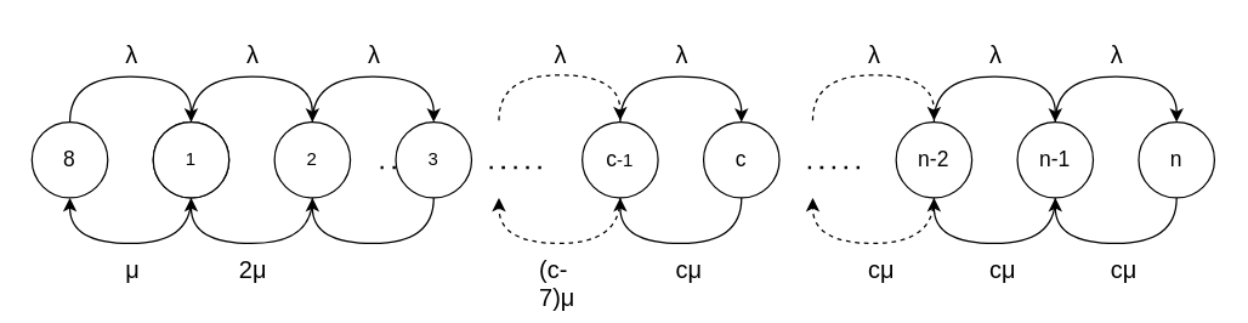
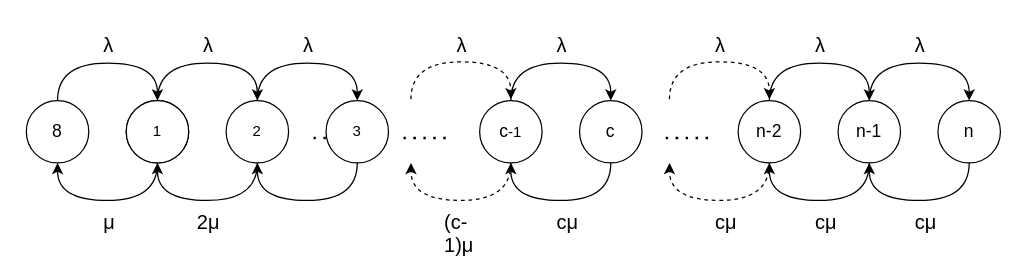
  <mxCell id="0" />
  <mxCell id="1" parent="0" />
  <mxCell id="2" style="edgeStyle=orthogonalEdgeStyle;rounded=0;orthogonalLoop=1;jettySize=auto;html=1;exitX=0.5;exitY=0;exitDx=0;exitDy=0;entryX=0.5;entryY=0;entryDx=0;entryDy=0;fontSize=14;curved=1;" edge="1" parent="1" source="3" target="4"><mxGeometry relative="1" as="geometry"><Array as="points"><mxPoint x="45" y="50" /><mxPoint x="125" y="50" /></Array></mxGeometry></mxCell>
  <mxCell id="3" value="&lt;font style=&quot;font-size: 14px&quot;&gt;8&lt;/font&gt;" style="ellipse;whiteSpace=wrap;html=1;aspect=fixed;" vertex="1" parent="1"><mxGeometry x="20" y="80" width="50" height="50" as="geometry" /></mxCell>
  <mxCell id="4" value="1" style="ellipse;whiteSpace=wrap;html=1;aspect=fixed;" vertex="1" parent="1"><mxGeometry x="100" y="80" width="50" height="50" as="geometry" /></mxCell>
  <mxCell id="5" style="edgeStyle=orthogonalEdgeStyle;rounded=0;orthogonalLoop=1;jettySize=auto;html=1;exitX=0.5;exitY=0;exitDx=0;exitDy=0;entryX=0.5;entryY=0;entryDx=0;entryDy=0;fontSize=14;curved=1;" edge="1" parent="1"><mxGeometry relative="1" as="geometry"><mxPoint x="125" y="130" as="sourcePoint" /><mxPoint x="45" y="130" as="targetPoint" /><Array as="points"><mxPoint x="125" y="160" /><mxPoint x="45" y="160" /></Array></mxGeometry></mxCell>
  <mxCell id="6" value="&lt;font style=&quot;font-size: 16px&quot;&gt;λ&lt;/font&gt;" style="text;whiteSpace=wrap;html=1;fontSize=14;" vertex="1" parent="1"><mxGeometry x="80" y="20" width="30" height="30" as="geometry" /></mxCell>
  <mxCell id="7" value="μ" style="text;whiteSpace=wrap;html=1;fontSize=16;" vertex="1" parent="1"><mxGeometry x="80" y="161" width="40" height="30" as="geometry" /></mxCell>
  <mxCell id="8" style="edgeStyle=orthogonalEdgeStyle;rounded=0;orthogonalLoop=1;jettySize=auto;html=1;exitX=0.5;exitY=0;exitDx=0;exitDy=0;entryX=0.5;entryY=0;entryDx=0;entryDy=0;fontSize=14;curved=1;" edge="1" source="9" target="10" parent="1"><mxGeometry relative="1" as="geometry"><Array as="points"><mxPoint x="125" y="50" /><mxPoint x="205" y="50" /></Array></mxGeometry></mxCell>
  <mxCell id="9" value="1" style="ellipse;whiteSpace=wrap;html=1;aspect=fixed;" vertex="1" parent="1"><mxGeometry x="100" y="80" width="50" height="50" as="geometry" /></mxCell>
  <mxCell id="10" value="2" style="ellipse;whiteSpace=wrap;html=1;aspect=fixed;" vertex="1" parent="1"><mxGeometry x="180" y="80" width="50" height="50" as="geometry" /></mxCell>
  <mxCell id="11" style="edgeStyle=orthogonalEdgeStyle;rounded=0;orthogonalLoop=1;jettySize=auto;html=1;exitX=0.5;exitY=0;exitDx=0;exitDy=0;entryX=0.5;entryY=0;entryDx=0;entryDy=0;fontSize=14;curved=1;" edge="1" parent="1"><mxGeometry relative="1" as="geometry"><mxPoint x="205" y="130" as="sourcePoint" /><mxPoint x="125" y="130" as="targetPoint" /><Array as="points"><mxPoint x="205" y="160" /><mxPoint x="125" y="160" /></Array></mxGeometry></mxCell>
  <mxCell id="12" value="&lt;font style=&quot;font-size: 16px&quot;&gt;λ&lt;/font&gt;" style="text;whiteSpace=wrap;html=1;fontSize=14;" vertex="1" parent="1"><mxGeometry x="160" y="20" width="30" height="30" as="geometry" /></mxCell>
  <mxCell id="13" value="2μ" style="text;whiteSpace=wrap;html=1;fontSize=16;" vertex="1" parent="1"><mxGeometry x="155" y="161" width="40" height="30" as="geometry" /></mxCell>
  <mxCell id="14" value="" style="endArrow=none;dashed=1;html=1;dashPattern=1 3;strokeWidth=2;rounded=0;fontSize=16;curved=1;" edge="1" parent="1"><mxGeometry width="50" height="50" relative="1" as="geometry"><mxPoint x="250" y="110" as="sourcePoint" /><mxPoint x="310" y="110" as="targetPoint" /></mxGeometry></mxCell>
  <mxCell id="15" value="&lt;font style=&quot;font-size: 14px&quot;&gt;n-2&lt;/font&gt;" style="ellipse;whiteSpace=wrap;html=1;aspect=fixed;" vertex="1" parent="1"><mxGeometry x="590" y="80" width="50" height="50" as="geometry" /></mxCell>
- <mxCell id="16" value="(c-7)μ" style="text;whiteSpace=wrap;html=1;fontSize=16;" vertex="1" parent="1"><mxGeometry x="353" y="161" width="40" height="30" as="geometry" /></mxCell>
+ <mxCell id="16" value="(c-1)μ" style="text;whiteSpace=wrap;html=1;fontSize=16;" vertex="1" parent="1"><mxGeometry x="353" y="161" width="40" height="30" as="geometry" /></mxCell>
  <mxCell id="17" style="edgeStyle=orthogonalEdgeStyle;rounded=0;orthogonalLoop=1;jettySize=auto;html=1;exitX=0.5;exitY=0;exitDx=0;exitDy=0;entryX=0.5;entryY=0;entryDx=0;entryDy=0;fontSize=14;curved=1;dashed=1;" edge="1" parent="1"><mxGeometry relative="1" as="geometry"><mxPoint x="408" y="130" as="sourcePoint" /><mxPoint x="328" y="130" as="targetPoint" /><Array as="points"><mxPoint x="408" y="160" /><mxPoint x="328" y="160" /></Array></mxGeometry></mxCell>
  <mxCell id="18" style="edgeStyle=orthogonalEdgeStyle;rounded=0;orthogonalLoop=1;jettySize=auto;html=1;exitX=0.5;exitY=0;exitDx=0;exitDy=0;entryX=0.5;entryY=0;entryDx=0;entryDy=0;fontSize=14;curved=1;dashed=1;" edge="1" parent="1"><mxGeometry relative="1" as="geometry"><mxPoint x="328" y="79" as="sourcePoint" /><mxPoint x="408" y="79" as="targetPoint" /><Array as="points"><mxPoint x="328" y="49" /><mxPoint x="408" y="49" /></Array></mxGeometry></mxCell>
  <mxCell id="19" value="&lt;font style=&quot;font-size: 16px&quot;&gt;λ&lt;/font&gt;" style="text;whiteSpace=wrap;html=1;fontSize=14;" vertex="1" parent="1"><mxGeometry x="363" y="20" width="30" height="30" as="geometry" /></mxCell>
  <mxCell id="20" value="&lt;font style=&quot;font-size: 14px&quot;&gt;n-1&lt;/font&gt;" style="ellipse;whiteSpace=wrap;html=1;aspect=fixed;" vertex="1" parent="1"><mxGeometry x="670" y="80" width="50" height="50" as="geometry" /></mxCell>
  <mxCell id="21" value="cμ" style="text;whiteSpace=wrap;html=1;fontSize=16;" vertex="1" parent="1"><mxGeometry x="650" y="161" width="40" height="30" as="geometry" /></mxCell>
  <mxCell id="22" style="edgeStyle=orthogonalEdgeStyle;rounded=0;orthogonalLoop=1;jettySize=auto;html=1;exitX=0.5;exitY=0;exitDx=0;exitDy=0;entryX=0.5;entryY=0;entryDx=0;entryDy=0;fontSize=14;curved=1;" edge="1" parent="1"><mxGeometry relative="1" as="geometry"><mxPoint x="695" y="130" as="sourcePoint" /><mxPoint x="615" y="130" as="targetPoint" /><Array as="points"><mxPoint x="695" y="160" /><mxPoint x="615" y="160" /></Array></mxGeometry></mxCell>
  <mxCell id="23" style="edgeStyle=orthogonalEdgeStyle;rounded=0;orthogonalLoop=1;jettySize=auto;html=1;exitX=0.5;exitY=0;exitDx=0;exitDy=0;entryX=0.5;entryY=0;entryDx=0;entryDy=0;fontSize=14;curved=1;" edge="1" parent="1"><mxGeometry relative="1" as="geometry"><mxPoint x="615" y="80" as="sourcePoint" /><mxPoint x="695" y="80" as="targetPoint" /><Array as="points"><mxPoint x="615" y="50" /><mxPoint x="695" y="50" /></Array></mxGeometry></mxCell>
  <mxCell id="24" value="&lt;font style=&quot;font-size: 16px&quot;&gt;λ&lt;/font&gt;" style="text;whiteSpace=wrap;html=1;fontSize=14;" vertex="1" parent="1"><mxGeometry x="650" y="20" width="30" height="30" as="geometry" /></mxCell>
  <mxCell id="25" value="&lt;font style=&quot;font-size: 14px&quot;&gt;n&lt;/font&gt;" style="ellipse;whiteSpace=wrap;html=1;aspect=fixed;" vertex="1" parent="1"><mxGeometry x="750" y="80" width="50" height="50" as="geometry" /></mxCell>
  <mxCell id="26" value="cμ" style="text;whiteSpace=wrap;html=1;fontSize=16;" vertex="1" parent="1"><mxGeometry x="730" y="161" width="40" height="30" as="geometry" /></mxCell>
  <mxCell id="27" style="edgeStyle=orthogonalEdgeStyle;rounded=0;orthogonalLoop=1;jettySize=auto;html=1;exitX=0.5;exitY=0;exitDx=0;exitDy=0;entryX=0.5;entryY=0;entryDx=0;entryDy=0;fontSize=14;curved=1;" edge="1" parent="1"><mxGeometry relative="1" as="geometry"><mxPoint x="775" y="130" as="sourcePoint" /><mxPoint x="695" y="130" as="targetPoint" /><Array as="points"><mxPoint x="775" y="160" /><mxPoint x="695" y="160" /></Array></mxGeometry></mxCell>
  <mxCell id="28" style="edgeStyle=orthogonalEdgeStyle;rounded=0;orthogonalLoop=1;jettySize=auto;html=1;exitX=0.5;exitY=0;exitDx=0;exitDy=0;entryX=0.5;entryY=0;entryDx=0;entryDy=0;fontSize=14;curved=1;" edge="1" target="25" parent="1"><mxGeometry relative="1" as="geometry"><mxPoint x="695" y="80" as="sourcePoint" /><Array as="points"><mxPoint x="695" y="50" /><mxPoint x="775" y="50" /></Array></mxGeometry></mxCell>
  <mxCell id="29" value="&lt;font style=&quot;font-size: 16px&quot;&gt;λ&lt;/font&gt;" style="text;whiteSpace=wrap;html=1;fontSize=14;" vertex="1" parent="1"><mxGeometry x="730" y="20" width="30" height="30" as="geometry" /></mxCell>
  <mxCell id="30" value="3" style="ellipse;whiteSpace=wrap;html=1;aspect=fixed;" vertex="1" parent="1"><mxGeometry x="260" y="80" width="50" height="50" as="geometry" /></mxCell>
  <mxCell id="31" value="&lt;font style=&quot;font-size: 16px&quot;&gt;λ&lt;/font&gt;" style="text;whiteSpace=wrap;html=1;fontSize=14;" vertex="1" parent="1"><mxGeometry x="240" y="20" width="30" height="30" as="geometry" /></mxCell>
  <mxCell id="32" style="edgeStyle=orthogonalEdgeStyle;rounded=0;orthogonalLoop=1;jettySize=auto;html=1;exitX=0.5;exitY=0;exitDx=0;exitDy=0;entryX=0.5;entryY=0;entryDx=0;entryDy=0;fontSize=14;curved=1;" edge="1" target="30" parent="1"><mxGeometry relative="1" as="geometry"><mxPoint x="205" y="80" as="sourcePoint" /><Array as="points"><mxPoint x="205" y="50" /><mxPoint x="285" y="50" /></Array></mxGeometry></mxCell>
  <mxCell id="33" style="edgeStyle=orthogonalEdgeStyle;rounded=0;orthogonalLoop=1;jettySize=auto;html=1;exitX=0.5;exitY=0;exitDx=0;exitDy=0;entryX=0.5;entryY=0;entryDx=0;entryDy=0;fontSize=14;curved=1;" edge="1" parent="1"><mxGeometry relative="1" as="geometry"><mxPoint x="285" y="130" as="sourcePoint" /><mxPoint x="205" y="130" as="targetPoint" /><Array as="points"><mxPoint x="285" y="160" /><mxPoint x="205" y="160" /></Array></mxGeometry></mxCell>
  <mxCell id="34" value="&lt;font style=&quot;font-size: 14px&quot;&gt;c&lt;/font&gt;-1" style="ellipse;whiteSpace=wrap;html=1;aspect=fixed;" vertex="1" parent="1"><mxGeometry x="383" y="80" width="50" height="50" as="geometry" /></mxCell>
  <mxCell id="35" value="&lt;font style=&quot;font-size: 16px&quot;&gt;λ&lt;/font&gt;" style="text;whiteSpace=wrap;html=1;fontSize=14;" vertex="1" parent="1"><mxGeometry x="443" y="20" width="30" height="30" as="geometry" /></mxCell>
  <mxCell id="36" style="edgeStyle=orthogonalEdgeStyle;rounded=0;orthogonalLoop=1;jettySize=auto;html=1;exitX=0.5;exitY=0;exitDx=0;exitDy=0;entryX=0.5;entryY=0;entryDx=0;entryDy=0;fontSize=14;curved=1;" edge="1" parent="1"><mxGeometry relative="1" as="geometry"><mxPoint x="408" y="80" as="sourcePoint" /><mxPoint x="488" y="80" as="targetPoint" /><Array as="points"><mxPoint x="408" y="50" /><mxPoint x="488" y="50" /></Array></mxGeometry></mxCell>
  <mxCell id="37" style="edgeStyle=orthogonalEdgeStyle;rounded=0;orthogonalLoop=1;jettySize=auto;html=1;exitX=0.5;exitY=0;exitDx=0;exitDy=0;entryX=0.5;entryY=0;entryDx=0;entryDy=0;fontSize=14;curved=1;" edge="1" parent="1"><mxGeometry relative="1" as="geometry"><mxPoint x="488" y="130" as="sourcePoint" /><mxPoint x="408" y="130" as="targetPoint" /><Array as="points"><mxPoint x="488" y="160" /><mxPoint x="408" y="160" /></Array></mxGeometry></mxCell>
  <mxCell id="38" value="cμ" style="text;whiteSpace=wrap;html=1;fontSize=16;" vertex="1" parent="1"><mxGeometry x="443" y="161" width="40" height="30" as="geometry" /></mxCell>
  <mxCell id="39" value="&lt;font style=&quot;font-size: 14px&quot;&gt;c&lt;/font&gt;" style="ellipse;whiteSpace=wrap;html=1;aspect=fixed;" vertex="1" parent="1"><mxGeometry x="463" y="80" width="50" height="50" as="geometry" /></mxCell>
  <mxCell id="40" style="edgeStyle=orthogonalEdgeStyle;rounded=0;orthogonalLoop=1;jettySize=auto;html=1;exitX=0.5;exitY=0;exitDx=0;exitDy=0;entryX=0.5;entryY=0;entryDx=0;entryDy=0;fontSize=14;curved=1;dashed=1;" edge="1" parent="1"><mxGeometry relative="1" as="geometry"><mxPoint x="535" y="79" as="sourcePoint" /><mxPoint x="615" y="79" as="targetPoint" /><Array as="points"><mxPoint x="535" y="49" /><mxPoint x="615" y="49" /></Array></mxGeometry></mxCell>
  <mxCell id="41" value="&lt;font style=&quot;font-size: 16px&quot;&gt;λ&lt;/font&gt;" style="text;whiteSpace=wrap;html=1;fontSize=14;" vertex="1" parent="1"><mxGeometry x="570" y="20" width="30" height="30" as="geometry" /></mxCell>
  <mxCell id="42" style="edgeStyle=orthogonalEdgeStyle;rounded=0;orthogonalLoop=1;jettySize=auto;html=1;exitX=0.5;exitY=0;exitDx=0;exitDy=0;entryX=0.5;entryY=0;entryDx=0;entryDy=0;fontSize=14;curved=1;dashed=1;" edge="1" parent="1"><mxGeometry relative="1" as="geometry"><mxPoint x="615" y="130" as="sourcePoint" /><mxPoint x="535" y="130" as="targetPoint" /><Array as="points"><mxPoint x="615" y="160" /><mxPoint x="535" y="160" /></Array></mxGeometry></mxCell>
  <mxCell id="43" value="cμ" style="text;whiteSpace=wrap;html=1;fontSize=16;" vertex="1" parent="1"><mxGeometry x="570" y="161" width="40" height="30" as="geometry" /></mxCell>
  <mxCell id="44" value="" style="endArrow=none;dashed=1;html=1;dashPattern=1 3;strokeWidth=2;rounded=0;fontSize=14;curved=1;" edge="1" parent="1"><mxGeometry width="50" height="50" relative="1" as="geometry"><mxPoint x="322" y="110" as="sourcePoint" /><mxPoint x="362" y="110" as="targetPoint" /></mxGeometry></mxCell>
  <mxCell id="45" value="" style="endArrow=none;dashed=1;html=1;dashPattern=1 3;strokeWidth=2;rounded=0;fontSize=14;curved=1;" edge="1" parent="1"><mxGeometry width="50" height="50" relative="1" as="geometry"><mxPoint x="532" y="110" as="sourcePoint" /><mxPoint x="572" y="110" as="targetPoint" /></mxGeometry></mxCell>
